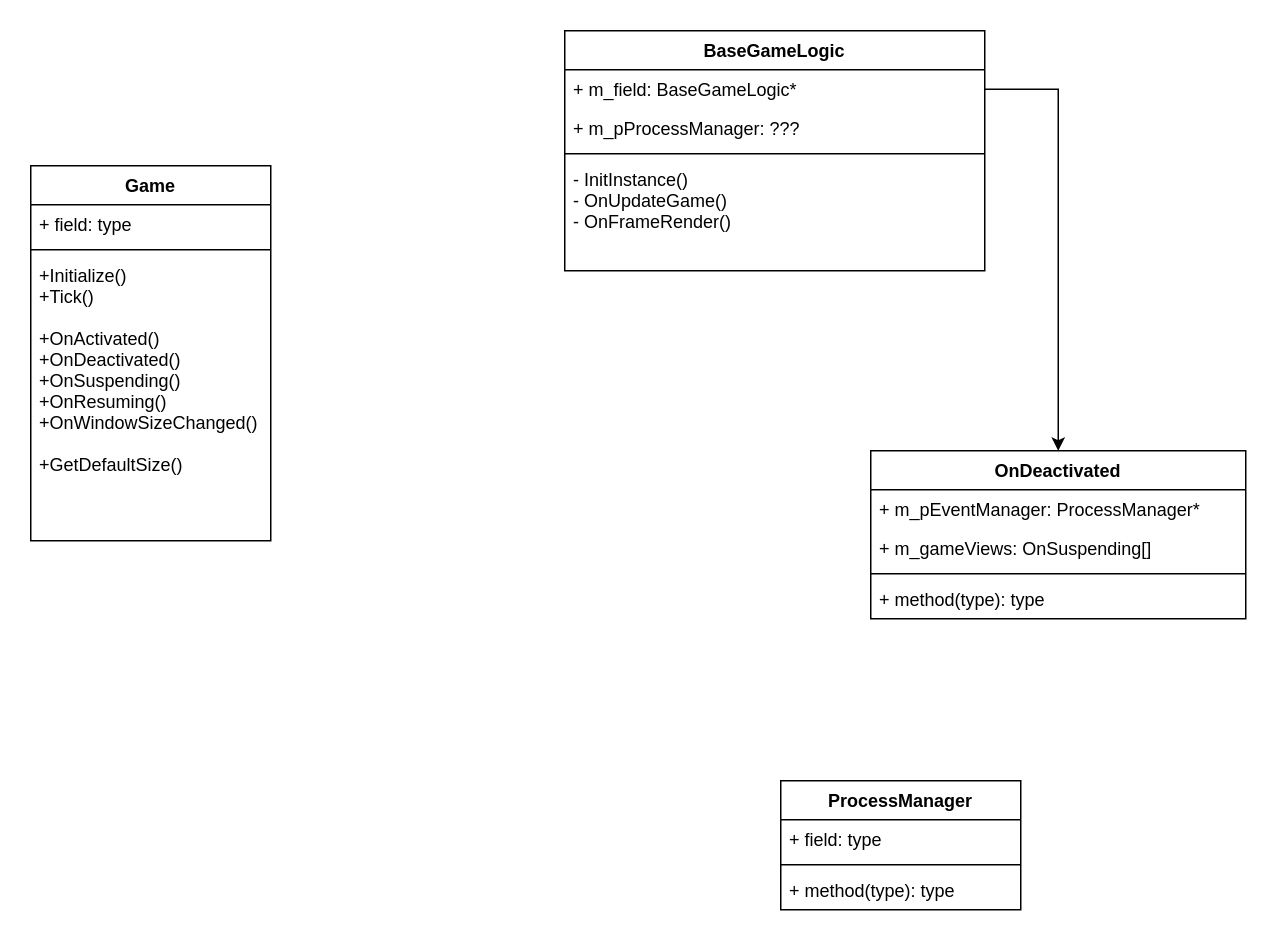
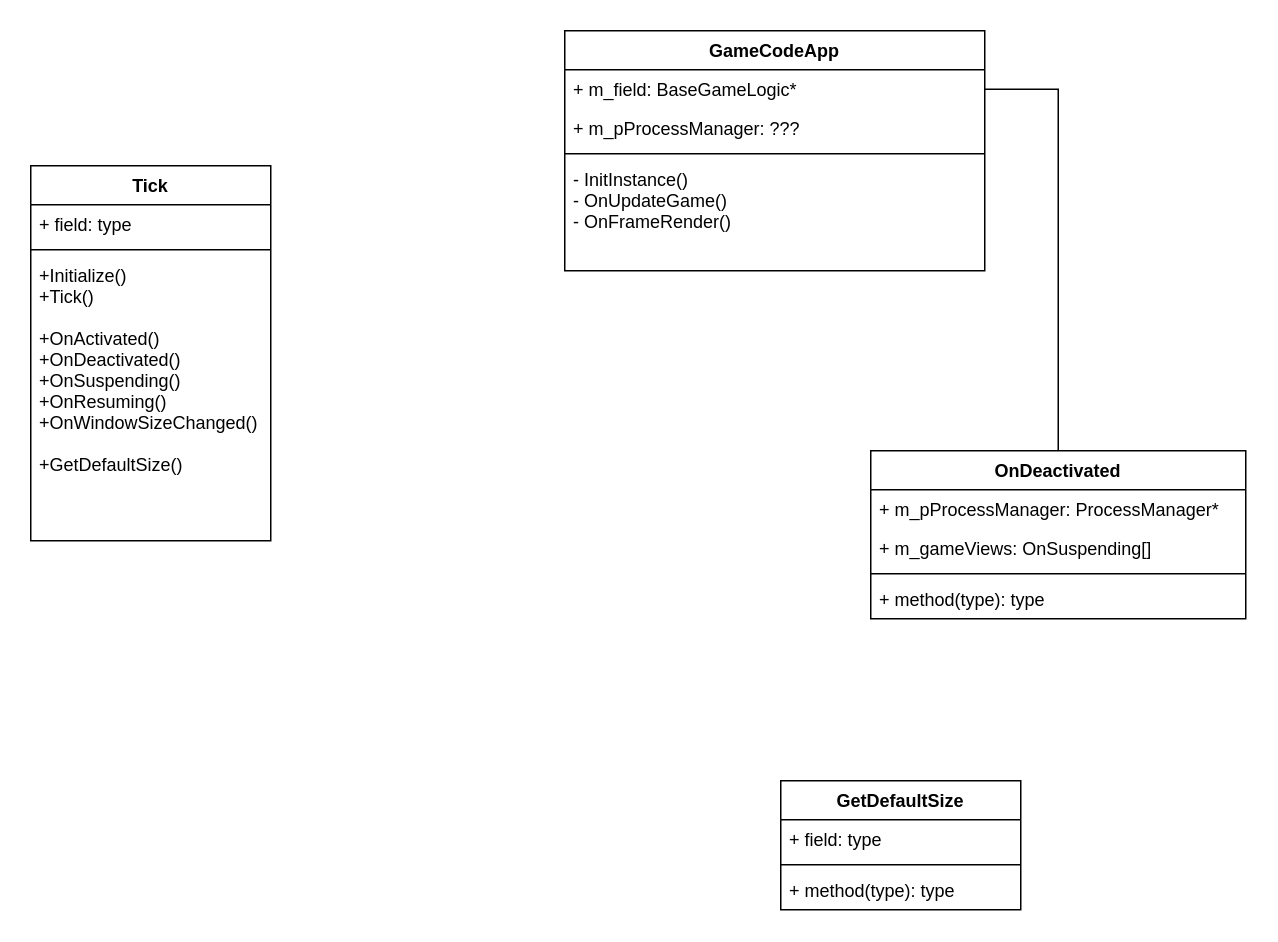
  <mxCell id="0" />
  <mxCell id="1" parent="0" />
- <mxCell id="2" value="Game&#10;" style="swimlane;fontStyle=1;align=center;verticalAlign=top;childLayout=stackLayout;horizontal=1;startSize=26;horizontalStack=0;resizeParent=1;resizeParentMax=0;resizeLast=0;collapsible=1;marginBottom=0;" vertex="1" parent="1"><mxGeometry x="20" y="110" width="160" height="250" as="geometry"><mxRectangle x="160" y="140" width="70" height="26" as="alternateBounds" /></mxGeometry></mxCell>
+ <mxCell id="2" value="Tick&#10;" style="swimlane;fontStyle=1;align=center;verticalAlign=top;childLayout=stackLayout;horizontal=1;startSize=26;horizontalStack=0;resizeParent=1;resizeParentMax=0;resizeLast=0;collapsible=1;marginBottom=0;" vertex="1" parent="1"><mxGeometry x="20" y="110" width="160" height="250" as="geometry"><mxRectangle x="160" y="140" width="70" height="26" as="alternateBounds" /></mxGeometry></mxCell>
  <mxCell id="3" value="+ field: type" style="text;strokeColor=none;fillColor=none;align=left;verticalAlign=top;spacingLeft=4;spacingRight=4;overflow=hidden;rotatable=0;points=[[0,0.5],[1,0.5]];portConstraint=eastwest;" vertex="1" parent="2"><mxGeometry y="26" width="160" height="26" as="geometry" /></mxCell>
  <mxCell id="4" value="" style="line;strokeWidth=1;fillColor=none;align=left;verticalAlign=middle;spacingTop=-1;spacingLeft=3;spacingRight=3;rotatable=0;labelPosition=right;points=[];portConstraint=eastwest;" vertex="1" parent="2"><mxGeometry y="52" width="160" height="8" as="geometry" /></mxCell>
  <mxCell id="5" value="+Initialize()&#10;+Tick()&#10;&#10;+OnActivated()&#10;+OnDeactivated()&#10;+OnSuspending()&#10;+OnResuming()&#10;+OnWindowSizeChanged()&#10;&#10;+GetDefaultSize()&#10;" style="text;strokeColor=none;fillColor=none;align=left;verticalAlign=top;spacingLeft=4;spacingRight=4;overflow=hidden;rotatable=0;points=[[0,0.5],[1,0.5]];portConstraint=eastwest;" vertex="1" parent="2"><mxGeometry y="60" width="160" height="190" as="geometry" /></mxCell>
- <mxCell id="6" value="BaseGameLogic&#10;" style="swimlane;fontStyle=1;align=center;verticalAlign=top;childLayout=stackLayout;horizontal=1;startSize=26;horizontalStack=0;resizeParent=1;resizeParentMax=0;resizeLast=0;collapsible=1;marginBottom=0;" vertex="1" parent="1"><mxGeometry x="376" y="20" width="280" height="160" as="geometry" /></mxCell>
+ <mxCell id="6" value="GameCodeApp&#10;" style="swimlane;fontStyle=1;align=center;verticalAlign=top;childLayout=stackLayout;horizontal=1;startSize=26;horizontalStack=0;resizeParent=1;resizeParentMax=0;resizeLast=0;collapsible=1;marginBottom=0;" vertex="1" parent="1"><mxGeometry x="376" y="20" width="280" height="160" as="geometry" /></mxCell>
  <mxCell id="7" value="+ m_field: BaseGameLogic* &#10;&#10;+m_pEventManager " style="text;strokeColor=none;fillColor=none;align=left;verticalAlign=top;spacingLeft=4;spacingRight=4;overflow=hidden;rotatable=0;points=[[0,0.5],[1,0.5]];portConstraint=eastwest;" vertex="1" parent="6"><mxGeometry y="26" width="280" height="26" as="geometry" /></mxCell>
  <mxCell id="8" value="+ m_pProcessManager: ??? " style="text;strokeColor=none;fillColor=none;align=left;verticalAlign=top;spacingLeft=4;spacingRight=4;overflow=hidden;rotatable=0;points=[[0,0.5],[1,0.5]];portConstraint=eastwest;" vertex="1" parent="6"><mxGeometry y="52" width="280" height="26" as="geometry" /></mxCell>
  <mxCell id="9" value="" style="line;strokeWidth=1;fillColor=none;align=left;verticalAlign=middle;spacingTop=-1;spacingLeft=3;spacingRight=3;rotatable=0;labelPosition=right;points=[];portConstraint=eastwest;" vertex="1" parent="6"><mxGeometry y="78" width="280" height="8" as="geometry" /></mxCell>
  <mxCell id="10" value="- InitInstance()&#10;- OnUpdateGame()&#10;- OnFrameRender() " style="text;strokeColor=none;fillColor=none;align=left;verticalAlign=top;spacingLeft=4;spacingRight=4;overflow=hidden;rotatable=0;points=[[0,0.5],[1,0.5]];portConstraint=eastwest;" vertex="1" parent="6"><mxGeometry y="86" width="280" height="74" as="geometry" /></mxCell>
- <mxCell id="11" value="ProcessManager" style="swimlane;fontStyle=1;align=center;verticalAlign=top;childLayout=stackLayout;horizontal=1;startSize=26;horizontalStack=0;resizeParent=1;resizeParentMax=0;resizeLast=0;collapsible=1;marginBottom=0;" vertex="1" parent="1"><mxGeometry x="520" y="520" width="160" height="86" as="geometry" /></mxCell>
+ <mxCell id="11" value="GetDefaultSize" style="swimlane;fontStyle=1;align=center;verticalAlign=top;childLayout=stackLayout;horizontal=1;startSize=26;horizontalStack=0;resizeParent=1;resizeParentMax=0;resizeLast=0;collapsible=1;marginBottom=0;" vertex="1" parent="1"><mxGeometry x="520" y="520" width="160" height="86" as="geometry" /></mxCell>
  <mxCell id="12" value="+ field: type" style="text;strokeColor=none;fillColor=none;align=left;verticalAlign=top;spacingLeft=4;spacingRight=4;overflow=hidden;rotatable=0;points=[[0,0.5],[1,0.5]];portConstraint=eastwest;" vertex="1" parent="11"><mxGeometry y="26" width="160" height="26" as="geometry" /></mxCell>
  <mxCell id="13" value="" style="line;strokeWidth=1;fillColor=none;align=left;verticalAlign=middle;spacingTop=-1;spacingLeft=3;spacingRight=3;rotatable=0;labelPosition=right;points=[];portConstraint=eastwest;" vertex="1" parent="11"><mxGeometry y="52" width="160" height="8" as="geometry" /></mxCell>
  <mxCell id="14" value="+ method(type): type" style="text;strokeColor=none;fillColor=none;align=left;verticalAlign=top;spacingLeft=4;spacingRight=4;overflow=hidden;rotatable=0;points=[[0,0.5],[1,0.5]];portConstraint=eastwest;" vertex="1" parent="11"><mxGeometry y="60" width="160" height="26" as="geometry" /></mxCell>
  <mxCell id="15" value="OnDeactivated" style="swimlane;fontStyle=1;align=center;verticalAlign=top;childLayout=stackLayout;horizontal=1;startSize=26;horizontalStack=0;resizeParent=1;resizeParentMax=0;resizeLast=0;collapsible=1;marginBottom=0;" vertex="1" parent="1"><mxGeometry x="580" y="300" width="250" height="112" as="geometry" /></mxCell>
- <mxCell id="16" value="+ m_pEventManager: ProcessManager*" style="text;strokeColor=none;fillColor=none;align=left;verticalAlign=top;spacingLeft=4;spacingRight=4;overflow=hidden;rotatable=0;points=[[0,0.5],[1,0.5]];portConstraint=eastwest;" vertex="1" parent="15"><mxGeometry y="26" width="250" height="26" as="geometry" /></mxCell>
+ <mxCell id="16" value="+ m_pProcessManager: ProcessManager*" style="text;strokeColor=none;fillColor=none;align=left;verticalAlign=top;spacingLeft=4;spacingRight=4;overflow=hidden;rotatable=0;points=[[0,0.5],[1,0.5]];portConstraint=eastwest;" vertex="1" parent="15"><mxGeometry y="26" width="250" height="26" as="geometry" /></mxCell>
  <mxCell id="17" value="+ m_gameViews: OnSuspending[]" style="text;strokeColor=none;fillColor=none;align=left;verticalAlign=top;spacingLeft=4;spacingRight=4;overflow=hidden;rotatable=0;points=[[0,0.5],[1,0.5]];portConstraint=eastwest;" vertex="1" parent="15"><mxGeometry y="52" width="250" height="26" as="geometry" /></mxCell>
  <mxCell id="18" value="" style="line;strokeWidth=1;fillColor=none;align=left;verticalAlign=middle;spacingTop=-1;spacingLeft=3;spacingRight=3;rotatable=0;labelPosition=right;points=[];portConstraint=eastwest;" vertex="1" parent="15"><mxGeometry y="78" width="250" height="8" as="geometry" /></mxCell>
  <mxCell id="19" value="+ method(type): type" style="text;strokeColor=none;fillColor=none;align=left;verticalAlign=top;spacingLeft=4;spacingRight=4;overflow=hidden;rotatable=0;points=[[0,0.5],[1,0.5]];portConstraint=eastwest;" vertex="1" parent="15"><mxGeometry y="86" width="250" height="26" as="geometry" /></mxCell>
- <mxCell id="20" style="edgeStyle=orthogonalEdgeStyle;rounded=0;orthogonalLoop=1;jettySize=auto;html=1;exitX=1;exitY=0.5;exitDx=0;exitDy=0;" edge="1" parent="1" source="7" target="15"><mxGeometry relative="1" as="geometry" /></mxCell>
+ <mxCell id="20" style="edgeStyle=orthogonalEdgeStyle;rounded=0;orthogonalLoop=1;jettySize=auto;html=1;exitX=1;exitY=0.5;exitDx=0;exitDy=0;endArrow=none;" edge="1" parent="1" source="7" target="15"><mxGeometry relative="1" as="geometry" /></mxCell>
